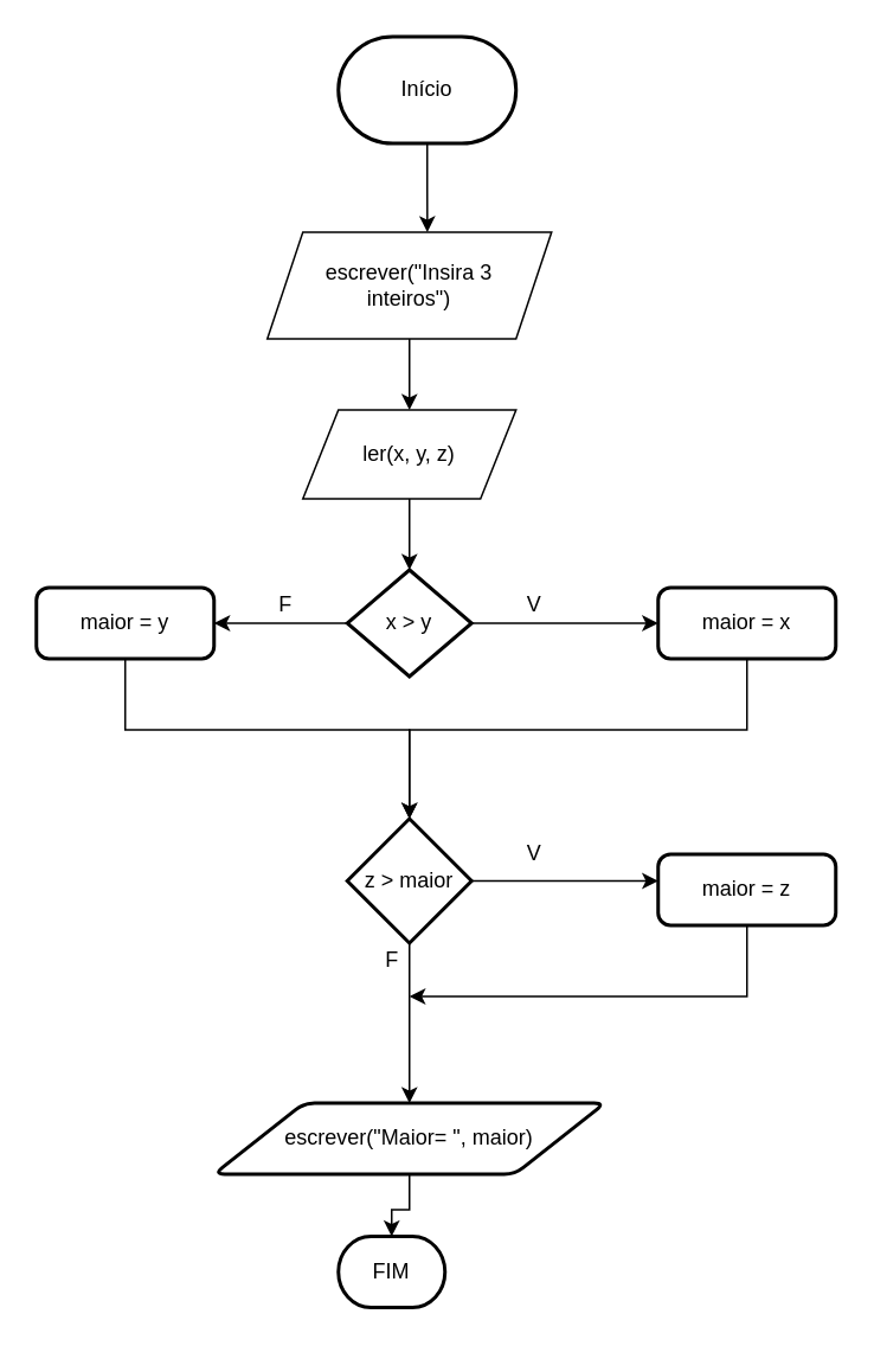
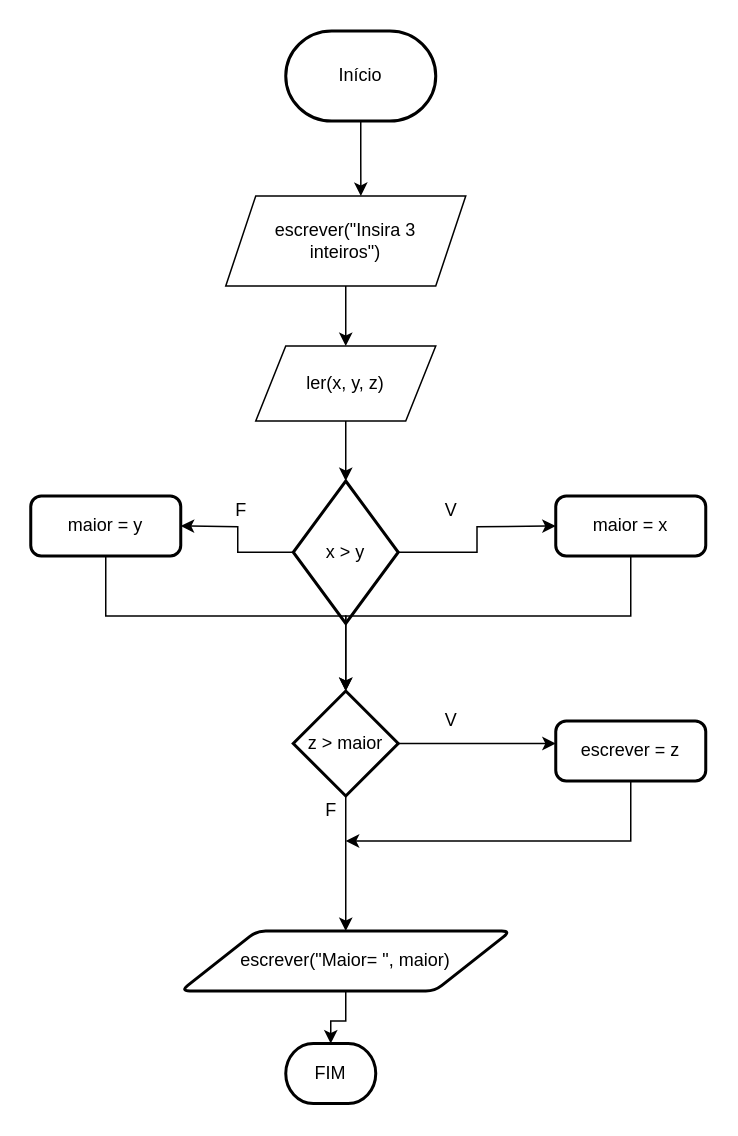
  <mxCell id="0" />
  <mxCell id="1" parent="0" />
  <mxCell id="2" style="edgeStyle=orthogonalEdgeStyle;rounded=0;orthogonalLoop=1;jettySize=auto;html=1;" edge="1" parent="1" source="3" target="5"><mxGeometry relative="1" as="geometry"><mxPoint x="230" y="260" as="targetPoint" /></mxGeometry></mxCell>
  <mxCell id="3" value="escrever(&quot;Insira 3 &lt;br&gt;inteiros&quot;)" style="shape=parallelogram;perimeter=parallelogramPerimeter;whiteSpace=wrap;html=1;fixedSize=1;" vertex="1" parent="1"><mxGeometry x="150" y="130" width="160" height="60" as="geometry" /></mxCell>
  <mxCell id="4" style="edgeStyle=orthogonalEdgeStyle;rounded=0;orthogonalLoop=1;jettySize=auto;html=1;" edge="1" parent="1" source="5" target="8"><mxGeometry relative="1" as="geometry"><mxPoint x="230" y="320" as="targetPoint" /></mxGeometry></mxCell>
  <mxCell id="5" value="ler(x, y, z)" style="shape=parallelogram;perimeter=parallelogramPerimeter;whiteSpace=wrap;html=1;fixedSize=1;" vertex="1" parent="1"><mxGeometry x="170" y="230" width="120" height="50" as="geometry" /></mxCell>
  <mxCell id="6" style="edgeStyle=orthogonalEdgeStyle;rounded=0;orthogonalLoop=1;jettySize=auto;html=1;" edge="1" parent="1" source="8"><mxGeometry relative="1" as="geometry"><mxPoint x="370" y="350" as="targetPoint" /></mxGeometry></mxCell>
  <mxCell id="7" style="edgeStyle=orthogonalEdgeStyle;rounded=0;orthogonalLoop=1;jettySize=auto;html=1;" edge="1" parent="1" source="8"><mxGeometry relative="1" as="geometry"><mxPoint x="120" y="350" as="targetPoint" /></mxGeometry></mxCell>
- <mxCell id="8" value="x &amp;gt; y" style="strokeWidth=2;html=1;shape=mxgraph.flowchart.decision;whiteSpace=wrap;" vertex="1" parent="1"><mxGeometry x="195" y="320" width="70" height="60" as="geometry" /></mxCell>
+ <mxCell id="8" value="x &amp;gt; y" style="strokeWidth=2;html=1;shape=mxgraph.flowchart.decision;whiteSpace=wrap;" vertex="1" parent="1"><mxGeometry x="195" y="320" width="70" height="95" as="geometry" /></mxCell>
  <mxCell id="9" value="V" style="text;html=1;align=center;verticalAlign=middle;resizable=0;points=[];autosize=1;" vertex="1" parent="1"><mxGeometry x="290" y="330" width="20" height="20" as="geometry" /></mxCell>
  <mxCell id="10" value="F" style="text;html=1;align=center;verticalAlign=middle;resizable=0;points=[];autosize=1;" vertex="1" parent="1"><mxGeometry x="150" y="330" width="20" height="20" as="geometry" /></mxCell>
  <mxCell id="11" style="edgeStyle=orthogonalEdgeStyle;rounded=0;orthogonalLoop=1;jettySize=auto;html=1;entryX=0.563;entryY=0;entryDx=0;entryDy=0;entryPerimeter=0;" edge="1" parent="1" source="12" target="3"><mxGeometry relative="1" as="geometry" /></mxCell>
  <mxCell id="12" value="Início" style="strokeWidth=2;html=1;shape=mxgraph.flowchart.terminator;whiteSpace=wrap;" vertex="1" parent="1"><mxGeometry x="190" y="20" width="100" height="60" as="geometry" /></mxCell>
  <mxCell id="13" style="edgeStyle=orthogonalEdgeStyle;rounded=0;orthogonalLoop=1;jettySize=auto;html=1;" edge="1" parent="1" source="14"><mxGeometry relative="1" as="geometry"><mxPoint x="230" y="460" as="targetPoint" /><Array as="points"><mxPoint x="420" y="410" /></Array></mxGeometry></mxCell>
  <mxCell id="14" value="maior = x" style="rounded=1;whiteSpace=wrap;html=1;absoluteArcSize=1;arcSize=14;strokeWidth=2;" vertex="1" parent="1"><mxGeometry x="370" y="330" width="100" height="40" as="geometry" /></mxCell>
  <mxCell id="15" style="edgeStyle=orthogonalEdgeStyle;rounded=0;orthogonalLoop=1;jettySize=auto;html=1;" edge="1" parent="1" source="16"><mxGeometry relative="1" as="geometry"><mxPoint x="230" y="460" as="targetPoint" /><Array as="points"><mxPoint x="70" y="410" /><mxPoint x="230" y="410" /><mxPoint x="230" y="450" /></Array></mxGeometry></mxCell>
  <mxCell id="16" value="maior = y" style="rounded=1;whiteSpace=wrap;html=1;absoluteArcSize=1;arcSize=14;strokeWidth=2;" vertex="1" parent="1"><mxGeometry x="20" y="330" width="100" height="40" as="geometry" /></mxCell>
  <mxCell id="17" style="edgeStyle=orthogonalEdgeStyle;rounded=0;orthogonalLoop=1;jettySize=auto;html=1;" edge="1" parent="1" source="19"><mxGeometry relative="1" as="geometry"><mxPoint x="370" y="495" as="targetPoint" /></mxGeometry></mxCell>
  <mxCell id="18" style="edgeStyle=orthogonalEdgeStyle;rounded=0;orthogonalLoop=1;jettySize=auto;html=1;" edge="1" parent="1" source="19"><mxGeometry relative="1" as="geometry"><mxPoint x="230" y="620" as="targetPoint" /></mxGeometry></mxCell>
  <mxCell id="19" value="z &amp;gt; maior" style="strokeWidth=2;html=1;shape=mxgraph.flowchart.decision;whiteSpace=wrap;" vertex="1" parent="1"><mxGeometry x="195" y="460" width="70" height="70" as="geometry" /></mxCell>
  <mxCell id="20" style="edgeStyle=orthogonalEdgeStyle;rounded=0;orthogonalLoop=1;jettySize=auto;html=1;exitX=0.5;exitY=1;exitDx=0;exitDy=0;exitPerimeter=0;" edge="1" parent="1" source="19" target="19"><mxGeometry relative="1" as="geometry" /></mxCell>
  <mxCell id="21" value="V" style="text;html=1;align=center;verticalAlign=middle;resizable=0;points=[];autosize=1;" vertex="1" parent="1"><mxGeometry x="290" y="470" width="20" height="20" as="geometry" /></mxCell>
  <mxCell id="22" style="edgeStyle=orthogonalEdgeStyle;rounded=0;orthogonalLoop=1;jettySize=auto;html=1;" edge="1" parent="1" source="23"><mxGeometry relative="1" as="geometry"><mxPoint x="230" y="560" as="targetPoint" /><Array as="points"><mxPoint x="420" y="560" /><mxPoint x="420" y="560" /></Array></mxGeometry></mxCell>
- <mxCell id="23" value="maior = z" style="rounded=1;whiteSpace=wrap;html=1;absoluteArcSize=1;arcSize=14;strokeWidth=2;" vertex="1" parent="1"><mxGeometry x="370" y="480" width="100" height="40" as="geometry" /></mxCell>
+ <mxCell id="23" value="escrever = z" style="rounded=1;whiteSpace=wrap;html=1;absoluteArcSize=1;arcSize=14;strokeWidth=2;" vertex="1" parent="1"><mxGeometry x="370" y="480" width="100" height="40" as="geometry" /></mxCell>
  <mxCell id="24" value="F" style="text;html=1;align=center;verticalAlign=middle;resizable=0;points=[];autosize=1;" vertex="1" parent="1"><mxGeometry x="210" y="530" width="20" height="20" as="geometry" /></mxCell>
  <mxCell id="25" style="edgeStyle=orthogonalEdgeStyle;rounded=0;orthogonalLoop=1;jettySize=auto;html=1;" edge="1" parent="1" source="26" target="27"><mxGeometry relative="1" as="geometry"><mxPoint x="230" y="710" as="targetPoint" /></mxGeometry></mxCell>
  <mxCell id="26" value="escrever(&quot;Maior= &quot;, maior)" style="shape=parallelogram;html=1;strokeWidth=2;perimeter=parallelogramPerimeter;whiteSpace=wrap;rounded=1;arcSize=12;size=0.23;" vertex="1" parent="1"><mxGeometry x="120" y="620" width="220" height="40" as="geometry" /></mxCell>
  <mxCell id="27" value="FIM" style="strokeWidth=2;html=1;shape=mxgraph.flowchart.terminator;whiteSpace=wrap;" vertex="1" parent="1"><mxGeometry x="190" y="695" width="60" height="40" as="geometry" /></mxCell>
